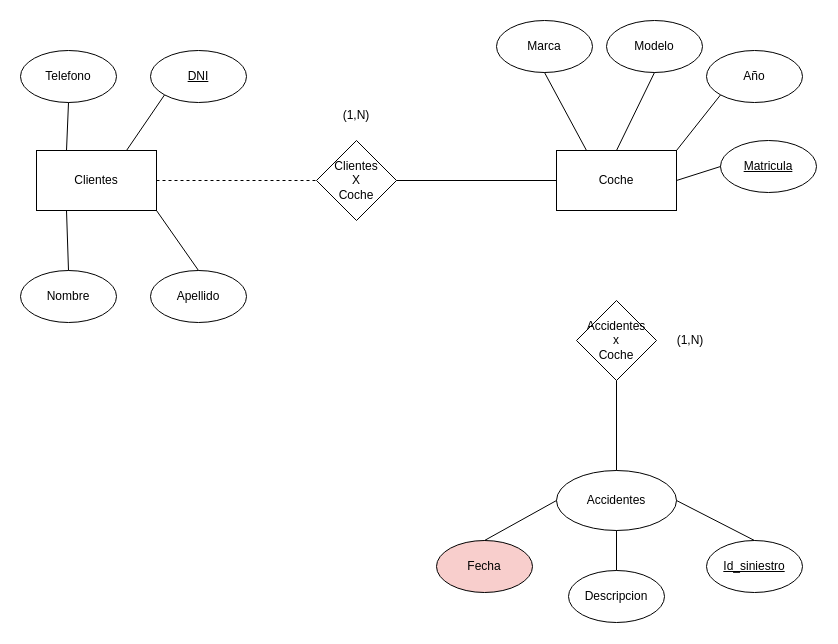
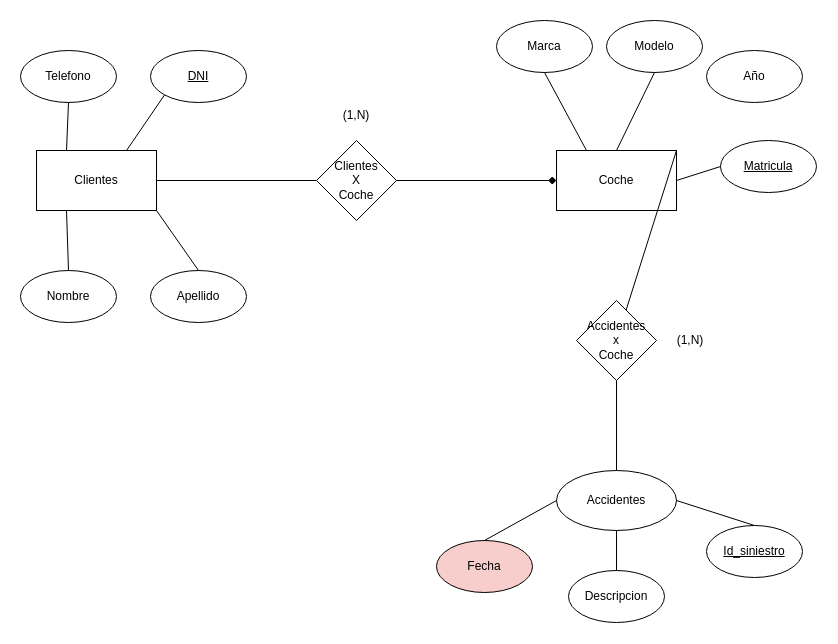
  <mxCell id="0" />
  <mxCell id="1" parent="0" />
  <mxCell id="2" value="Clientes" style="rounded=0;whiteSpace=wrap;html=1;" vertex="1" parent="1"><mxGeometry x="36" y="150" width="120" height="60" as="geometry" /></mxCell>
  <mxCell id="3" value="Coche" style="rounded=0;whiteSpace=wrap;html=1;" vertex="1" parent="1"><mxGeometry x="556" y="150" width="120" height="60" as="geometry" /></mxCell>
  <mxCell id="4" value="Accidentes" style="ellipse;whiteSpace=wrap;html=1;" vertex="1" parent="1"><mxGeometry x="556" y="470" width="120" height="60" as="geometry" /></mxCell>
  <mxCell id="5" value="Accidentes&lt;div&gt;x&lt;/div&gt;&lt;div&gt;Coche&lt;/div&gt;" style="rhombus;whiteSpace=wrap;html=1;" vertex="1" parent="1"><mxGeometry x="576" y="300" width="80" height="80" as="geometry" /></mxCell>
  <mxCell id="6" value="Clientes&lt;div&gt;X&lt;/div&gt;&lt;div&gt;Coche&lt;/div&gt;" style="rhombus;whiteSpace=wrap;html=1;" vertex="1" parent="1"><mxGeometry x="316" y="140" width="80" height="80" as="geometry" /></mxCell>
- <mxCell id="7" value="" style="endArrow=none;html=1;rounded=0;entryX=0;entryY=0.5;entryDx=0;entryDy=0;exitX=1;exitY=0.5;exitDx=0;exitDy=0;dashed=1;" edge="1" parent="1" source="2" target="6"><mxGeometry width="50" height="50" relative="1" as="geometry"><mxPoint x="346" y="350" as="sourcePoint" /><mxPoint x="396" y="300" as="targetPoint" /></mxGeometry></mxCell>
- <mxCell id="8" value="" style="endArrow=none;html=1;rounded=0;entryX=0;entryY=0.5;entryDx=0;entryDy=0;exitX=1;exitY=0.5;exitDx=0;exitDy=0;" edge="1" parent="1" source="6" target="3"><mxGeometry width="50" height="50" relative="1" as="geometry"><mxPoint x="396" y="179.5" as="sourcePoint" /><mxPoint x="556" y="179.5" as="targetPoint" /></mxGeometry></mxCell>
+ <mxCell id="7" value="" style="endArrow=none;html=1;rounded=0;entryX=0;entryY=0.5;entryDx=0;entryDy=0;exitX=1;exitY=0.5;exitDx=0;exitDy=0;" edge="1" parent="1" source="2" target="6"><mxGeometry width="50" height="50" relative="1" as="geometry"><mxPoint x="346" y="350" as="sourcePoint" /><mxPoint x="396" y="300" as="targetPoint" /></mxGeometry></mxCell>
+ <mxCell id="8" value="" style="endArrow=diamond;html=1;rounded=0;entryX=0;entryY=0.5;entryDx=0;entryDy=0;exitX=1;exitY=0.5;exitDx=0;exitDy=0;" edge="1" parent="1" source="6" target="3"><mxGeometry width="50" height="50" relative="1" as="geometry"><mxPoint x="396" y="179.5" as="sourcePoint" /><mxPoint x="556" y="179.5" as="targetPoint" /></mxGeometry></mxCell>
  <mxCell id="9" value="" style="endArrow=none;html=1;rounded=0;entryX=0.5;entryY=0;entryDx=0;entryDy=0;exitX=0.5;exitY=1;exitDx=0;exitDy=0;" edge="1" parent="1" source="5" target="4"><mxGeometry width="50" height="50" relative="1" as="geometry"><mxPoint x="346" y="350" as="sourcePoint" /><mxPoint x="396" y="300" as="targetPoint" /></mxGeometry></mxCell>
  <mxCell id="10" value="Marca" style="ellipse;whiteSpace=wrap;html=1;" vertex="1" parent="1"><mxGeometry x="496" y="20" width="96" height="52" as="geometry" /></mxCell>
  <mxCell id="11" value="Modelo" style="ellipse;whiteSpace=wrap;html=1;" vertex="1" parent="1"><mxGeometry x="606" y="20" width="96" height="52" as="geometry" /></mxCell>
  <mxCell id="12" value="Año" style="ellipse;whiteSpace=wrap;html=1;" vertex="1" parent="1"><mxGeometry x="706" y="50" width="96" height="52" as="geometry" /></mxCell>
  <mxCell id="13" value="&lt;u&gt;Matricula&lt;/u&gt;" style="ellipse;whiteSpace=wrap;html=1;" vertex="1" parent="1"><mxGeometry x="720" y="140" width="96" height="52" as="geometry" /></mxCell>
  <mxCell id="14" value="Fecha" style="ellipse;whiteSpace=wrap;html=1;fillColor=#f8cecc;" vertex="1" parent="1"><mxGeometry x="436" y="540" width="96" height="52" as="geometry" /></mxCell>
  <mxCell id="15" value="Descripcion" style="ellipse;whiteSpace=wrap;html=1;" vertex="1" parent="1"><mxGeometry x="568" y="570" width="96" height="52" as="geometry" /></mxCell>
- <mxCell id="16" value="&lt;u&gt;Id_siniestro&lt;/u&gt;" style="ellipse;whiteSpace=wrap;html=1;" vertex="1" parent="1"><mxGeometry x="706" y="540" width="96" height="52" as="geometry" /></mxCell>
+ <mxCell id="16" value="&lt;u&gt;Id_siniestro&lt;/u&gt;" style="ellipse;whiteSpace=wrap;html=1;" vertex="1" parent="1"><mxGeometry x="706" y="525" width="96" height="52" as="geometry" /></mxCell>
  <mxCell id="17" value="" style="endArrow=none;html=1;rounded=0;entryX=0;entryY=0.5;entryDx=0;entryDy=0;exitX=0.5;exitY=0;exitDx=0;exitDy=0;" edge="1" parent="1" source="14" target="4"><mxGeometry width="50" height="50" relative="1" as="geometry"><mxPoint x="400" y="350" as="sourcePoint" /><mxPoint x="450" y="300" as="targetPoint" /></mxGeometry></mxCell>
  <mxCell id="18" value="" style="endArrow=none;html=1;rounded=0;entryX=0.5;entryY=0;entryDx=0;entryDy=0;exitX=1;exitY=0.5;exitDx=0;exitDy=0;" edge="1" parent="1" source="4" target="16"><mxGeometry width="50" height="50" relative="1" as="geometry"><mxPoint x="400" y="350" as="sourcePoint" /><mxPoint x="450" y="300" as="targetPoint" /></mxGeometry></mxCell>
  <mxCell id="19" value="" style="endArrow=none;html=1;rounded=0;entryX=0.5;entryY=0;entryDx=0;entryDy=0;exitX=0.5;exitY=1;exitDx=0;exitDy=0;" edge="1" parent="1" source="4" target="15"><mxGeometry width="50" height="50" relative="1" as="geometry"><mxPoint x="400" y="350" as="sourcePoint" /><mxPoint x="450" y="300" as="targetPoint" /></mxGeometry></mxCell>
  <mxCell id="20" value="" style="endArrow=none;html=1;rounded=0;entryX=0.5;entryY=1;entryDx=0;entryDy=0;exitX=0.25;exitY=0;exitDx=0;exitDy=0;" edge="1" parent="1" source="3" target="10"><mxGeometry width="50" height="50" relative="1" as="geometry"><mxPoint x="400" y="350" as="sourcePoint" /><mxPoint x="450" y="300" as="targetPoint" /></mxGeometry></mxCell>
  <mxCell id="21" value="" style="endArrow=none;html=1;rounded=0;entryX=0;entryY=0.5;entryDx=0;entryDy=0;exitX=1;exitY=0.5;exitDx=0;exitDy=0;" edge="1" parent="1" source="3" target="13"><mxGeometry width="50" height="50" relative="1" as="geometry"><mxPoint x="400" y="350" as="sourcePoint" /><mxPoint x="450" y="300" as="targetPoint" /></mxGeometry></mxCell>
  <mxCell id="22" value="" style="endArrow=none;html=1;rounded=0;entryX=0.5;entryY=1;entryDx=0;entryDy=0;exitX=0.5;exitY=0;exitDx=0;exitDy=0;" edge="1" parent="1" source="3" target="11"><mxGeometry width="50" height="50" relative="1" as="geometry"><mxPoint x="400" y="350" as="sourcePoint" /><mxPoint x="450" y="300" as="targetPoint" /></mxGeometry></mxCell>
- <mxCell id="23" value="" style="endArrow=none;html=1;rounded=0;entryX=0;entryY=1;entryDx=0;entryDy=0;exitX=1;exitY=0;exitDx=0;exitDy=0;" edge="1" parent="1" source="3" target="12"><mxGeometry width="50" height="50" relative="1" as="geometry"><mxPoint x="400" y="350" as="sourcePoint" /><mxPoint x="450" y="300" as="targetPoint" /></mxGeometry></mxCell>
+ <mxCell id="23" value="" style="endArrow=none;html=1;rounded=0;exitX=1;exitY=0;exitDx=0;exitDy=0;" edge="1" parent="1" source="3" target="5"><mxGeometry width="50" height="50" relative="1" as="geometry"><mxPoint x="400" y="350" as="sourcePoint" /><mxPoint x="450" y="300" as="targetPoint" /></mxGeometry></mxCell>
  <mxCell id="24" value="Telefono" style="ellipse;whiteSpace=wrap;html=1;" vertex="1" parent="1"><mxGeometry x="20" y="50" width="96" height="52" as="geometry" /></mxCell>
  <mxCell id="25" value="&lt;u&gt;DNI&lt;/u&gt;" style="ellipse;whiteSpace=wrap;html=1;" vertex="1" parent="1"><mxGeometry x="150" y="50" width="96" height="52" as="geometry" /></mxCell>
  <mxCell id="26" value="Nombre" style="ellipse;whiteSpace=wrap;html=1;" vertex="1" parent="1"><mxGeometry x="20" y="270" width="96" height="52" as="geometry" /></mxCell>
  <mxCell id="27" value="Apellido" style="ellipse;whiteSpace=wrap;html=1;" vertex="1" parent="1"><mxGeometry x="150" y="270" width="96" height="52" as="geometry" /></mxCell>
  <mxCell id="28" value="" style="endArrow=none;html=1;rounded=0;entryX=1;entryY=1;entryDx=0;entryDy=0;exitX=0.5;exitY=0;exitDx=0;exitDy=0;" edge="1" parent="1" source="27" target="2"><mxGeometry width="50" height="50" relative="1" as="geometry"><mxPoint x="390" y="350" as="sourcePoint" /><mxPoint x="440" y="300" as="targetPoint" /></mxGeometry></mxCell>
  <mxCell id="29" value="" style="endArrow=none;html=1;rounded=0;entryX=0.25;entryY=1;entryDx=0;entryDy=0;exitX=0.5;exitY=0;exitDx=0;exitDy=0;" edge="1" parent="1" source="26" target="2"><mxGeometry width="50" height="50" relative="1" as="geometry"><mxPoint x="390" y="350" as="sourcePoint" /><mxPoint x="440" y="300" as="targetPoint" /></mxGeometry></mxCell>
  <mxCell id="30" value="" style="endArrow=none;html=1;rounded=0;entryX=0.5;entryY=1;entryDx=0;entryDy=0;exitX=0.25;exitY=0;exitDx=0;exitDy=0;" edge="1" parent="1" source="2" target="24"><mxGeometry width="50" height="50" relative="1" as="geometry"><mxPoint x="390" y="350" as="sourcePoint" /><mxPoint x="440" y="300" as="targetPoint" /></mxGeometry></mxCell>
  <mxCell id="31" value="" style="endArrow=none;html=1;rounded=0;entryX=0;entryY=1;entryDx=0;entryDy=0;exitX=0.75;exitY=0;exitDx=0;exitDy=0;" edge="1" parent="1" source="2" target="25"><mxGeometry width="50" height="50" relative="1" as="geometry"><mxPoint x="390" y="350" as="sourcePoint" /><mxPoint x="440" y="300" as="targetPoint" /></mxGeometry></mxCell>
  <mxCell id="32" value="(1,N)" style="text;strokeColor=none;align=center;fillColor=none;html=1;verticalAlign=middle;whiteSpace=wrap;rounded=0;" vertex="1" parent="1"><mxGeometry x="326" y="100" width="60" height="30" as="geometry" /></mxCell>
  <mxCell id="33" value="(1,N)" style="text;strokeColor=none;align=center;fillColor=none;html=1;verticalAlign=middle;whiteSpace=wrap;rounded=0;" vertex="1" parent="1"><mxGeometry x="660" y="325" width="60" height="30" as="geometry" /></mxCell>
